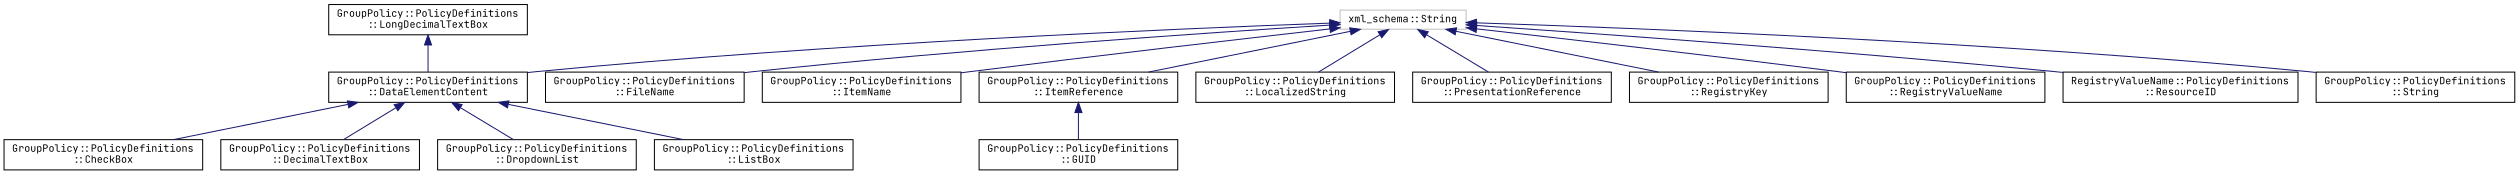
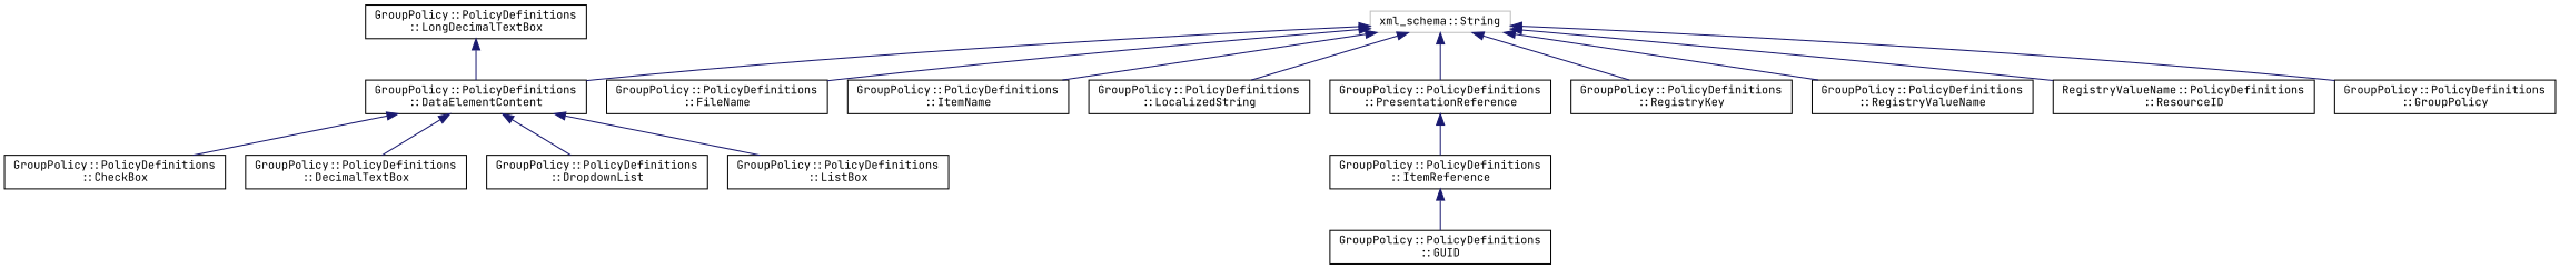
  digraph {
    fontname="JetBrains Mono"
    rankdir=TB
    node [color=black fillcolor=white fontname="JetBrains Mono" fontsize=10 shape=record style=filled]
    edge [color=midnightblue dir=back fontname="JetBrains Mono" fontsize=10 labelfontname=Helvetica labelfontsize=10 style=solid]
    n1 [color=grey75 height=0.2 label="xml_schema::String" width=0.4]
    n2 [height=0.2 label="GroupPolicy::PolicyDefinitions\l::DataElementContent" width=0.4]
    n3 [height=0.2 label="GroupPolicy::PolicyDefinitions\l::FileName" width=0.4]
    n4 [height=0.2 label="GroupPolicy::PolicyDefinitions\l::ItemName" width=0.4]
    n5 [height=0.2 label="GroupPolicy::PolicyDefinitions\l::ItemReference" width=0.4]
    n6 [height=0.2 label="GroupPolicy::PolicyDefinitions\l::LocalizedString" width=0.4]
    n7 [height=0.2 label="GroupPolicy::PolicyDefinitions\l::PresentationReference" width=0.4]
    n8 [height=0.2 label="GroupPolicy::PolicyDefinitions\l::RegistryKey" width=0.4]
    n9 [height=0.2 label="GroupPolicy::PolicyDefinitions\l::RegistryValueName" width=0.4]
    n10 [height=0.2 label="RegistryValueName::PolicyDefinitions\l::ResourceID" width=0.4]
-   n11 [height=0.2 label="GroupPolicy::PolicyDefinitions\l::String" width=0.4]
+   n11 [height=0.2 label="GroupPolicy::PolicyDefinitions\l::GroupPolicy" width=0.4]
    n12 [height=0.2 label="GroupPolicy::PolicyDefinitions\l::CheckBox" width=0.4]
    n13 [height=0.2 label="GroupPolicy::PolicyDefinitions\l::DecimalTextBox" width=0.4]
    n14 [height=0.2 label="GroupPolicy::PolicyDefinitions\l::DropdownList" width=0.4]
    n15 [height=0.2 label="GroupPolicy::PolicyDefinitions\l::ListBox" width=0.4]
    n16 [height=0.2 label="GroupPolicy::PolicyDefinitions\l::GUID" width=0.4]
    n17 [height=0.2 label="GroupPolicy::PolicyDefinitions\l::LongDecimalTextBox" width=0.4]
    n1 -> n2
    n1 -> n3
    n1 -> n4
-   n1 -> n5
+   n7 -> n5
    n1 -> n6
    n1 -> n7
    n1 -> n8
    n1 -> n9
    n1 -> n10
    n1 -> n11
    n2 -> n12
    n2 -> n13
    n2 -> n14
    n2 -> n15
    n5 -> n16
    n17 -> n2
  }
